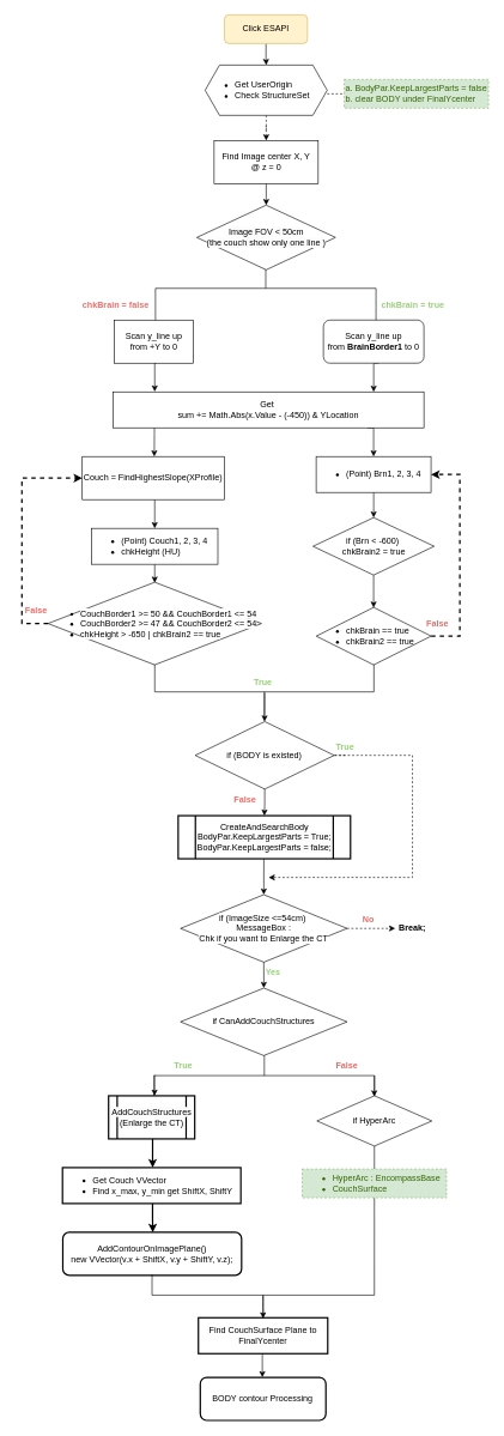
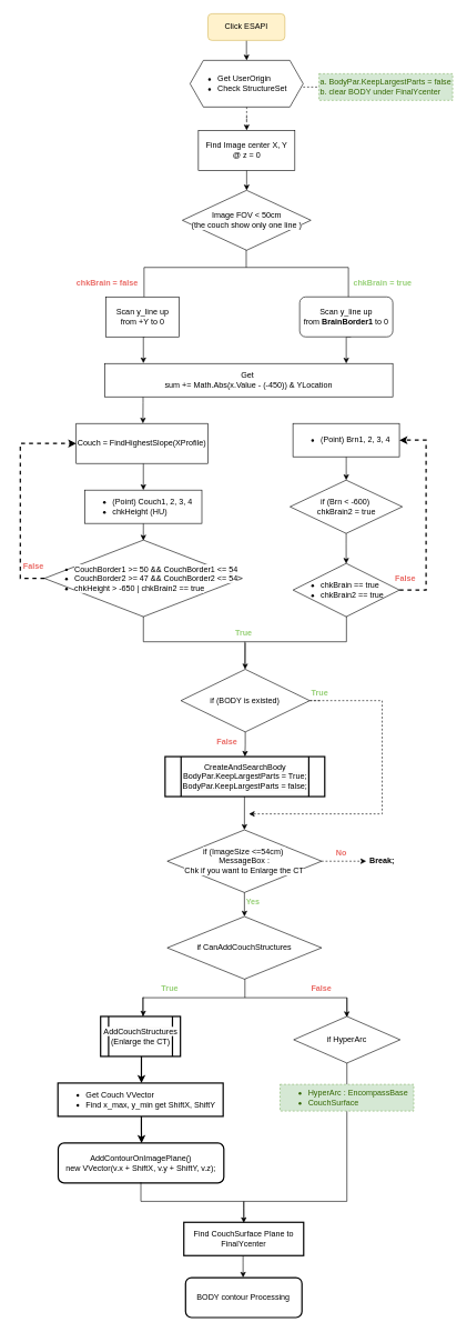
  <mxCell id="0" />
  <mxCell id="1" parent="0" />
  <mxCell id="2" value="" style="edgeStyle=orthogonalEdgeStyle;rounded=0;orthogonalLoop=1;jettySize=auto;html=1;dashed=1;" parent="1" source="3" target="5" edge="1"><mxGeometry relative="1" as="geometry" /></mxCell>
  <mxCell id="3" value="&lt;ul&gt;&lt;li&gt;Get UserOrigin&lt;/li&gt;&lt;li style=&quot;&quot;&gt;Check StructureSet&amp;nbsp;&lt;/li&gt;&lt;/ul&gt;" style="shape=hexagon;perimeter=hexagonPerimeter2;whiteSpace=wrap;html=1;fixedSize=1;align=left;" parent="1" vertex="1"><mxGeometry x="285.25" y="90" width="170" height="70" as="geometry" /></mxCell>
  <mxCell id="4" value="" style="edgeStyle=orthogonalEdgeStyle;rounded=0;orthogonalLoop=1;jettySize=auto;html=1;" parent="1" source="5" target="19" edge="1"><mxGeometry relative="1" as="geometry" /></mxCell>
  <mxCell id="5" value="Find Image center X, Y &lt;br&gt;@ z = 0" style="whiteSpace=wrap;html=1;align=center;" parent="1" vertex="1"><mxGeometry x="297.75" y="195" width="145" height="60" as="geometry" /></mxCell>
  <mxCell id="6" value="" style="strokeWidth=1;html=1;shape=mxgraph.flowchart.annotation_2;align=left;labelPosition=right;pointerEvents=1;rotation=90;" parent="1" vertex="1"><mxGeometry x="313.72" y="247.21" width="111.87" height="307.19" as="geometry" /></mxCell>
  <mxCell id="7" value="" style="edgeStyle=orthogonalEdgeStyle;rounded=0;orthogonalLoop=1;jettySize=auto;html=1;entryX=0.134;entryY=-0.008;entryDx=0;entryDy=0;entryPerimeter=0;exitX=0.533;exitY=0.99;exitDx=0;exitDy=0;exitPerimeter=0;" parent="1" source="8" target="15" edge="1"><mxGeometry relative="1" as="geometry"><mxPoint x="218" y="505" as="sourcePoint" /><mxPoint x="217.76" y="547.16" as="targetPoint" /><Array as="points"><mxPoint x="215" y="504" /></Array></mxGeometry></mxCell>
  <mxCell id="8" value="Scan y_line up &lt;br&gt;from +Y to 0" style="rounded=0;whiteSpace=wrap;html=1;" parent="1" vertex="1"><mxGeometry x="159" y="445" width="110" height="60" as="geometry" /></mxCell>
  <mxCell id="9" value="chkBrain = true" style="text;whiteSpace=wrap;html=1;fontColor=#97D077;fontStyle=1" parent="1" vertex="1"><mxGeometry x="529" y="411" width="110" height="20" as="geometry" /></mxCell>
  <mxCell id="10" value="chkBrain = false" style="text;whiteSpace=wrap;html=1;align=right;fontColor=#EA6B66;fontStyle=1" parent="1" vertex="1"><mxGeometry x="109" y="411" width="100" height="20" as="geometry" /></mxCell>
  <mxCell id="11" value="" style="edgeStyle=orthogonalEdgeStyle;rounded=0;orthogonalLoop=1;jettySize=auto;html=1;exitX=0.551;exitY=1;exitDx=0;exitDy=0;exitPerimeter=0;" parent="1" source="12" target="15" edge="1"><mxGeometry relative="1" as="geometry"><mxPoint x="520" y="505" as="sourcePoint" /><mxPoint x="520" y="545" as="targetPoint" /><Array as="points"><mxPoint x="520" y="505" /></Array></mxGeometry></mxCell>
  <mxCell id="12" value="Scan y_line up &lt;br&gt;from &lt;b&gt;BrainBorder1&lt;/b&gt; to 0" style="whiteSpace=wrap;html=1;rounded=1;" parent="1" vertex="1"><mxGeometry x="450" y="445" width="140" height="60" as="geometry" /></mxCell>
  <mxCell id="13" value="" style="edgeStyle=orthogonalEdgeStyle;rounded=0;orthogonalLoop=1;jettySize=auto;html=1;exitX=0.133;exitY=0.998;exitDx=0;exitDy=0;exitPerimeter=0;entryX=0.31;entryY=0;entryDx=0;entryDy=0;entryPerimeter=0;" parent="1" source="15" edge="1"><mxGeometry relative="1" as="geometry"><mxPoint x="211.48" y="603.8" as="sourcePoint" /><mxPoint x="214.38" y="635" as="targetPoint" /><Array as="points"><mxPoint x="215" y="604" /><mxPoint x="214" y="604" /></Array></mxGeometry></mxCell>
- <mxCell id="14" style="edgeStyle=orthogonalEdgeStyle;rounded=0;orthogonalLoop=1;jettySize=auto;html=1;entryX=0.5;entryY=0;entryDx=0;entryDy=0;exitX=0.819;exitY=1.002;exitDx=0;exitDy=0;exitPerimeter=0;" parent="1" source="15" target="28" edge="1"><mxGeometry relative="1" as="geometry"><mxPoint x="499" y="605" as="sourcePoint" /><mxPoint x="485.92" y="634.2" as="targetPoint" /><Array as="points"><mxPoint x="520" y="595" /></Array></mxGeometry></mxCell>
  <mxCell id="15" value="Get&amp;nbsp;&lt;br&gt;sum += Math.Abs(x.Value - (-450)) &amp;amp; YLocation" style="rounded=0;whiteSpace=wrap;html=1;" parent="1" vertex="1"><mxGeometry x="157" y="545" width="433" height="50" as="geometry" /></mxCell>
  <mxCell id="16" value="" style="strokeWidth=1;html=1;shape=mxgraph.flowchart.annotation_2;align=left;labelPosition=right;pointerEvents=1;rotation=-90;" parent="1" vertex="1"><mxGeometry x="328.24" y="810" width="78.91" height="305.25" as="geometry" /></mxCell>
  <mxCell id="17" value="" style="edgeStyle=orthogonalEdgeStyle;rounded=0;orthogonalLoop=1;jettySize=auto;html=1;" parent="1" edge="1"><mxGeometry relative="1" as="geometry"><mxPoint x="215" y="785" as="sourcePoint" /><mxPoint x="215" y="810.654" as="targetPoint" /><Array as="points"><mxPoint x="215" y="795" /><mxPoint x="215" y="795" /></Array></mxGeometry></mxCell>
  <mxCell id="18" value="&lt;ul&gt;&lt;li&gt;(Point) Couch1, 2, 3, 4&amp;nbsp;&lt;/li&gt;&lt;li&gt;chkHeight (HU)&lt;/li&gt;&lt;/ul&gt;" style="rounded=0;whiteSpace=wrap;html=1;align=left;" parent="1" vertex="1"><mxGeometry x="127.03" y="735" width="175.94" height="50" as="geometry" /></mxCell>
  <mxCell id="19" value="&lt;span style=&quot;color: rgb(0, 0, 0); font-family: Helvetica; font-size: 12px; font-style: normal; font-variant-ligatures: normal; font-variant-caps: normal; font-weight: 400; letter-spacing: normal; orphans: 2; text-align: left; text-indent: 0px; text-transform: none; widows: 2; word-spacing: 0px; -webkit-text-stroke-width: 0px; background-color: rgb(251, 251, 251); text-decoration-thickness: initial; text-decoration-style: initial; text-decoration-color: initial; float: none; display: inline !important;&quot;&gt;Image FOV &amp;lt; 50cm&lt;/span&gt;&lt;br style=&quot;border-color: var(--border-color); color: rgb(0, 0, 0); font-family: Helvetica; font-size: 12px; font-style: normal; font-variant-ligatures: normal; font-variant-caps: normal; font-weight: 400; letter-spacing: normal; orphans: 2; text-align: left; text-indent: 0px; text-transform: none; widows: 2; word-spacing: 0px; -webkit-text-stroke-width: 0px; background-color: rgb(251, 251, 251); text-decoration-thickness: initial; text-decoration-style: initial; text-decoration-color: initial;&quot;&gt;&lt;span style=&quot;color: rgb(0, 0, 0); font-family: Helvetica; font-size: 12px; font-style: normal; font-variant-ligatures: normal; font-variant-caps: normal; font-weight: 400; letter-spacing: normal; orphans: 2; text-align: left; text-indent: 0px; text-transform: none; widows: 2; word-spacing: 0px; -webkit-text-stroke-width: 0px; background-color: rgb(251, 251, 251); text-decoration-thickness: initial; text-decoration-style: initial; text-decoration-color: initial; float: none; display: inline !important;&quot;&gt;(the couch show only one line )&lt;/span&gt;" style="rhombus;whiteSpace=wrap;html=1;" parent="1" vertex="1"><mxGeometry x="273.66" y="285" width="193.19" height="90" as="geometry" /></mxCell>
  <mxCell id="20" value="" style="edgeStyle=orthogonalEdgeStyle;rounded=0;orthogonalLoop=1;jettySize=auto;html=1;" parent="1" edge="1"><mxGeometry relative="1" as="geometry"><Array as="points"><mxPoint x="520" y="815" /><mxPoint x="520" y="815" /></Array><mxPoint x="519.907" y="799.992" as="sourcePoint" /><mxPoint x="519.907" y="845.453" as="targetPoint" /></mxGeometry></mxCell>
  <mxCell id="21" value="if (Brn &amp;lt; -600)&amp;nbsp; &lt;br&gt;chkBrain2 = true" style="rhombus;whiteSpace=wrap;html=1;align=center;rounded=0;verticalAlign=middle;" parent="1" vertex="1"><mxGeometry x="435.5" y="720" width="168.75" height="80" as="geometry" /></mxCell>
  <mxCell id="22" value="" style="edgeStyle=orthogonalEdgeStyle;rounded=0;orthogonalLoop=1;jettySize=auto;html=1;" parent="1" edge="1"><mxGeometry relative="1" as="geometry"><mxPoint x="215" y="695" as="sourcePoint" /><mxPoint x="215" y="735" as="targetPoint" /><Array as="points"><mxPoint x="215" y="725" /><mxPoint x="215" y="725" /></Array></mxGeometry></mxCell>
  <mxCell id="23" value="Couch = FindHighestSlope(XProfile)" style="whiteSpace=wrap;html=1;rounded=0;" parent="1" vertex="1"><mxGeometry x="114.09" y="635" width="198" height="60" as="geometry" /></mxCell>
  <mxCell id="24" style="edgeStyle=orthogonalEdgeStyle;rounded=0;orthogonalLoop=1;jettySize=auto;html=1;entryX=0;entryY=0.5;entryDx=0;entryDy=0;dashed=1;strokeWidth=2;" parent="1" source="25" target="23" edge="1"><mxGeometry relative="1" as="geometry"><Array as="points"><mxPoint x="30" y="867" /><mxPoint x="30" y="665" /></Array></mxGeometry></mxCell>
  <mxCell id="25" value="&lt;div style=&quot;text-align: left;&quot;&gt;&lt;ul&gt;&lt;li&gt;&lt;span style=&quot;background-color: rgb(255, 255, 255);&quot;&gt;CouchBorder1 &amp;gt;= 50 &amp;amp;&amp;amp; CouchBorder1 &amp;lt;= 54&lt;/span&gt;&lt;/li&gt;&lt;li&gt;&lt;span style=&quot;background-color: rgb(255, 255, 255);&quot;&gt;CouchBorder2 &amp;gt;= 47 &amp;amp;&amp;amp; CouchBorder2 &amp;lt;= 54&lt;br&gt;&lt;/span&gt;&lt;/li&gt;&lt;li&gt;&lt;span style=&quot;background-color: rgb(255, 255, 255);&quot;&gt;chkHeight &amp;gt; -650 | chkBrain2 == true&lt;/span&gt;&lt;/li&gt;&lt;/ul&gt;&lt;/div&gt;" style="rhombus;whiteSpace=wrap;html=1;rounded=0;" parent="1" vertex="1"><mxGeometry x="66.31" y="810" width="297.38" height="115" as="geometry" /></mxCell>
  <mxCell id="26" style="edgeStyle=orthogonalEdgeStyle;rounded=0;orthogonalLoop=1;jettySize=auto;html=1;strokeWidth=2;" parent="1" edge="1"><mxGeometry relative="1" as="geometry"><mxPoint x="212.06" y="1625" as="targetPoint" /><mxPoint x="208.2" y="1580" as="sourcePoint" /><Array as="points"><mxPoint x="212.06" y="1580" /></Array></mxGeometry></mxCell>
  <mxCell id="27" value="" style="edgeStyle=orthogonalEdgeStyle;rounded=0;orthogonalLoop=1;jettySize=auto;html=1;" parent="1" edge="1"><mxGeometry relative="1" as="geometry"><Array as="points"><mxPoint x="520" y="695" /><mxPoint x="520" y="695" /></Array><mxPoint x="520" y="685" as="sourcePoint" /><mxPoint x="520" y="720.044" as="targetPoint" /></mxGeometry></mxCell>
  <mxCell id="28" value="&lt;ul&gt;&lt;li&gt;(Point)&amp;nbsp;Brn1, 2, 3, 4&amp;nbsp;&lt;/li&gt;&lt;/ul&gt;" style="rounded=0;whiteSpace=wrap;html=1;align=left;" parent="1" vertex="1"><mxGeometry x="439.88" y="635" width="160" height="50" as="geometry" /></mxCell>
  <mxCell id="29" style="edgeStyle=orthogonalEdgeStyle;rounded=0;orthogonalLoop=1;jettySize=auto;html=1;entryX=1;entryY=0.5;entryDx=0;entryDy=0;dashed=1;strokeWidth=2;" parent="1" source="30" target="28" edge="1"><mxGeometry relative="1" as="geometry"><mxPoint x="680" y="655" as="targetPoint" /><Array as="points"><mxPoint x="640" y="885" /><mxPoint x="640" y="660" /></Array></mxGeometry></mxCell>
  <mxCell id="30" value="&lt;ul&gt;&lt;li&gt;&lt;span style=&quot;background-color: initial;&quot;&gt;chkBrain == true&lt;/span&gt;&lt;/li&gt;&lt;li&gt;chkBrain2 == true&lt;/li&gt;&lt;/ul&gt;" style="rhombus;whiteSpace=wrap;html=1;rounded=0;align=left;" parent="1" vertex="1"><mxGeometry x="440" y="845" width="160" height="80" as="geometry" /></mxCell>
  <mxCell id="31" style="edgeStyle=orthogonalEdgeStyle;rounded=0;orthogonalLoop=1;jettySize=auto;html=1;entryX=0.493;entryY=0.002;entryDx=0;entryDy=0;entryPerimeter=0;strokeWidth=2;" parent="1" edge="1"><mxGeometry relative="1" as="geometry"><mxPoint x="212.034" y="1675" as="sourcePoint" /><mxPoint x="212.29" y="1715.12" as="targetPoint" /><Array as="points"><mxPoint x="212.06" y="1695" /><mxPoint x="212.06" y="1695" /></Array></mxGeometry></mxCell>
  <mxCell id="32" value="&lt;ul&gt;&lt;li style=&quot;&quot;&gt;Get Couch VVector&lt;/li&gt;&lt;li style=&quot;&quot;&gt;Find x_max, y_min get ShiftX, ShiftY&lt;/li&gt;&lt;/ul&gt;" style="rounded=0;whiteSpace=wrap;html=1;align=left;strokeWidth=2;" parent="1" vertex="1"><mxGeometry x="86.55" y="1625" width="248.4" height="50" as="geometry" /></mxCell>
  <mxCell id="33" value="&lt;span style=&quot;color: rgb(0, 0, 0); font-family: Helvetica; font-size: 12px; font-style: normal; font-variant-ligatures: normal; font-variant-caps: normal; font-weight: 400; letter-spacing: normal; orphans: 2; text-align: center; text-indent: 0px; text-transform: none; widows: 2; word-spacing: 0px; -webkit-text-stroke-width: 0px; background-color: rgb(251, 251, 251); text-decoration-thickness: initial; text-decoration-style: initial; text-decoration-color: initial; float: none; display: inline !important;&quot;&gt;AddCouchStructures&lt;br&gt;(Enlarge the CT)&lt;br&gt;&lt;/span&gt;" style="shape=process;whiteSpace=wrap;html=1;backgroundOutline=1;strokeWidth=2;" parent="1" vertex="1"><mxGeometry x="150.75" y="1525" width="120" height="60" as="geometry" /></mxCell>
  <mxCell id="34" value="AddContourOnImagePlane() &lt;br&gt;new VVector(v.x + ShiftX, v.y + ShiftY, v.z);" style="rounded=1;whiteSpace=wrap;html=1;strokeWidth=2;" parent="1" vertex="1"><mxGeometry x="87" y="1715" width="249" height="60" as="geometry" /></mxCell>
  <mxCell id="35" value="" style="edgeStyle=orthogonalEdgeStyle;rounded=0;orthogonalLoop=1;jettySize=auto;html=1;" parent="1" source="36" target="3" edge="1"><mxGeometry relative="1" as="geometry" /></mxCell>
  <mxCell id="36" value="Click ESAPI" style="rounded=1;whiteSpace=wrap;html=1;fillColor=#fff2cc;strokeColor=#d6b656;" parent="1" vertex="1"><mxGeometry x="312.09" y="20" width="115.66" height="40" as="geometry" /></mxCell>
  <mxCell id="37" value="True" style="text;html=1;strokeColor=none;fillColor=none;align=center;verticalAlign=middle;whiteSpace=wrap;rounded=0;fontColor=#97D077;fontStyle=1" parent="1" vertex="1"><mxGeometry x="335.94" y="935" width="60" height="30" as="geometry" /></mxCell>
  <mxCell id="38" value="False" style="text;html=1;strokeColor=none;fillColor=none;align=center;verticalAlign=middle;whiteSpace=wrap;rounded=0;fontColor=#EA6B66;fontStyle=1" parent="1" vertex="1"><mxGeometry x="579" y="852.5" width="60" height="30" as="geometry" /></mxCell>
  <mxCell id="39" value="False" style="text;html=1;strokeColor=none;fillColor=none;align=center;verticalAlign=middle;whiteSpace=wrap;rounded=0;fontColor=#EA6B66;fontStyle=1" parent="1" vertex="1"><mxGeometry x="20" y="835" width="60" height="30" as="geometry" /></mxCell>
  <mxCell id="40" style="edgeStyle=orthogonalEdgeStyle;rounded=0;orthogonalLoop=1;jettySize=auto;html=1;dashed=1;startArrow=none;startFill=0;endArrow=none;endFill=0;strokeWidth=1;" parent="1" edge="1"><mxGeometry relative="1" as="geometry"><mxPoint x="480" y="130" as="targetPoint" /><mxPoint x="455.25" y="130" as="sourcePoint" /></mxGeometry></mxCell>
  <mxCell id="41" value="&lt;span style=&quot;background-color: initial;&quot;&gt;a. BodyPar.KeepLargestParts = false&lt;/span&gt;&lt;br&gt;&lt;span style=&quot;background-color: initial;&quot;&gt;b. clear BODY under FinalYcenter&amp;nbsp;&lt;/span&gt;" style="rounded=0;whiteSpace=wrap;html=1;dashed=1;strokeWidth=1;align=left;fillColor=#d5e8d4;strokeColor=#82b366;fontColor=#336600;" parent="1" vertex="1"><mxGeometry x="479" y="110" width="201" height="40" as="geometry" /></mxCell>
  <mxCell id="42" value="True" style="text;html=1;strokeColor=none;fillColor=none;align=center;verticalAlign=middle;whiteSpace=wrap;rounded=0;fontColor=#97D077;fontStyle=1" vertex="1" parent="1"><mxGeometry x="434.75" y="1025" width="91" height="30" as="geometry" /></mxCell>
  <mxCell id="43" value="False" style="text;html=1;strokeColor=none;fillColor=none;align=center;verticalAlign=middle;whiteSpace=wrap;rounded=0;fontColor=#EA6B66;fontStyle=1" vertex="1" parent="1"><mxGeometry x="285.82" y="1098" width="110.12" height="30" as="geometry" /></mxCell>
  <mxCell id="44" value="" style="endArrow=classic;html=1;rounded=0;" edge="1" parent="1"><mxGeometry width="50" height="50" relative="1" as="geometry"><mxPoint x="368.2" y="964" as="sourcePoint" /><mxPoint x="368" y="1004" as="targetPoint" /></mxGeometry></mxCell>
  <mxCell id="45" value="&lt;span style=&quot;orphans: 2; text-align: center; text-indent: 0px; widows: 2; background-color: rgb(251, 251, 251); text-decoration-thickness: initial; text-decoration-style: initial; text-decoration-color: initial; float: none; display: inline !important;&quot;&gt;CreateAndSearchBody&lt;br&gt;BodyPar.KeepLargestParts = True;&lt;br&gt;BodyPar.KeepLargestParts = false;&lt;br&gt;&lt;/span&gt;" style="shape=process;whiteSpace=wrap;html=1;backgroundOutline=1;strokeWidth=2;" vertex="1" parent="1"><mxGeometry x="247.7" y="1135" width="240" height="60" as="geometry" /></mxCell>
  <mxCell id="46" value="&lt;span style=&quot;background-color: rgb(255, 255, 255);&quot;&gt;if (ImageSize &amp;lt;=54cm)&amp;nbsp; &lt;br&gt;MessageBox : &lt;br&gt;Chk if you want to Enlarge the CT&lt;/span&gt;" style="rhombus;whiteSpace=wrap;html=1;align=center;rounded=0;verticalAlign=middle;" vertex="1" parent="1"><mxGeometry x="250.97" y="1245" width="231.94" height="94" as="geometry" /></mxCell>
  <mxCell id="47" value="" style="endArrow=classic;html=1;rounded=0;exitX=1;exitY=0.5;exitDx=0;exitDy=0;dashed=1;" edge="1" parent="1"><mxGeometry width="50" height="50" relative="1" as="geometry"><mxPoint x="482.91" y="1292" as="sourcePoint" /><mxPoint x="550" y="1292" as="targetPoint" /></mxGeometry></mxCell>
  <mxCell id="48" value="No" style="text;html=1;strokeColor=none;fillColor=none;align=center;verticalAlign=middle;whiteSpace=wrap;rounded=0;fontColor=#EA6B66;fontStyle=1" vertex="1" parent="1"><mxGeometry x="482.91" y="1264.23" width="60" height="30" as="geometry" /></mxCell>
  <mxCell id="49" value="&lt;font color=&quot;#000000&quot;&gt;Break;&lt;/font&gt;" style="text;html=1;strokeColor=none;fillColor=none;align=center;verticalAlign=middle;whiteSpace=wrap;rounded=0;fontColor=#EA6B66;fontStyle=1" vertex="1" parent="1"><mxGeometry x="544.25" y="1277" width="60" height="30" as="geometry" /></mxCell>
  <mxCell id="50" value="" style="endArrow=classic;html=1;rounded=0;entryX=0.5;entryY=0;entryDx=0;entryDy=0;" edge="1" parent="1" target="46"><mxGeometry width="50" height="50" relative="1" as="geometry"><mxPoint x="367" y="1195" as="sourcePoint" /><mxPoint x="367" y="1222" as="targetPoint" /></mxGeometry></mxCell>
  <mxCell id="51" value="" style="endArrow=classic;html=1;rounded=0;exitX=0.5;exitY=1;exitDx=0;exitDy=0;" edge="1" parent="1" source="46"><mxGeometry width="50" height="50" relative="1" as="geometry"><mxPoint x="340" y="1345" as="sourcePoint" /><mxPoint x="367" y="1375" as="targetPoint" /></mxGeometry></mxCell>
  <mxCell id="52" value="&lt;font color=&quot;#97d077&quot;&gt;Yes&lt;/font&gt;" style="text;html=1;strokeColor=none;fillColor=none;align=center;verticalAlign=middle;whiteSpace=wrap;rounded=0;fontColor=#EA6B66;fontStyle=1" vertex="1" parent="1"><mxGeometry x="350" y="1339.13" width="60" height="30" as="geometry" /></mxCell>
  <mxCell id="53" value="&lt;span style=&quot;background-color: rgb(255, 255, 255);&quot;&gt;if&amp;nbsp;&lt;/span&gt;CanAddCouchStructures" style="rhombus;whiteSpace=wrap;html=1;align=center;rounded=0;verticalAlign=middle;" vertex="1" parent="1"><mxGeometry x="250.97" y="1375" width="231.94" height="94" as="geometry" /></mxCell>
  <mxCell id="54" style="edgeStyle=orthogonalEdgeStyle;rounded=0;orthogonalLoop=1;jettySize=auto;html=1;dashed=1;strokeWidth=1;" edge="1" parent="1"><mxGeometry relative="1" as="geometry"><mxPoint x="373.69" y="1221" as="targetPoint" /><Array as="points"><mxPoint x="377" y="1051" /><mxPoint x="574" y="1051" /><mxPoint x="574" y="1221" /></Array><mxPoint x="480" y="1051" as="sourcePoint" /></mxGeometry></mxCell>
  <mxCell id="55" value="" style="edgeStyle=orthogonalEdgeStyle;rounded=0;orthogonalLoop=1;jettySize=auto;html=1;" edge="1" parent="1" source="56" target="45"><mxGeometry relative="1" as="geometry" /></mxCell>
  <mxCell id="56" value="&lt;span style=&quot;background-color: rgb(255, 255, 255);&quot;&gt;if (BODY is existed)&lt;/span&gt;" style="rhombus;whiteSpace=wrap;html=1;align=center;rounded=0;verticalAlign=middle;" vertex="1" parent="1"><mxGeometry x="271.44" y="1004" width="193.63" height="94" as="geometry" /></mxCell>
  <mxCell id="57" value="" style="strokeWidth=1;html=1;shape=mxgraph.flowchart.annotation_2;align=left;labelPosition=right;pointerEvents=1;rotation=90;" vertex="1" parent="1"><mxGeometry x="339.49" y="1343.28" width="56.42" height="307.19" as="geometry" /></mxCell>
  <mxCell id="58" value="True" style="text;html=1;strokeColor=none;fillColor=none;align=center;verticalAlign=middle;whiteSpace=wrap;rounded=0;fontColor=#97D077;fontStyle=1" vertex="1" parent="1"><mxGeometry x="225.25" y="1469" width="60" height="30" as="geometry" /></mxCell>
  <mxCell id="59" value="False" style="text;html=1;strokeColor=none;fillColor=none;align=center;verticalAlign=middle;whiteSpace=wrap;rounded=0;fontColor=#EA6B66;fontStyle=1" vertex="1" parent="1"><mxGeometry x="427.75" y="1469" width="110.12" height="30" as="geometry" /></mxCell>
  <mxCell id="60" value="&lt;span style=&quot;background-color: rgb(255, 255, 255);&quot;&gt;if HyperArc&lt;/span&gt;" style="rhombus;whiteSpace=wrap;html=1;align=center;rounded=0;verticalAlign=middle;" vertex="1" parent="1"><mxGeometry x="441" y="1525" width="160" height="70" as="geometry" /></mxCell>
  <mxCell id="61" value="" style="strokeWidth=1;html=1;shape=mxgraph.flowchart.annotation_2;align=left;labelPosition=right;pointerEvents=1;rotation=-90;" vertex="1" parent="1"><mxGeometry x="337.2" y="1647.7" width="57.9" height="309.67" as="geometry" /></mxCell>
  <mxCell id="62" value="" style="endArrow=none;html=1;rounded=0;entryX=0.5;entryY=1;entryDx=0;entryDy=0;exitX=0.5;exitY=0;exitDx=0;exitDy=0;" edge="1" parent="1" source="70" target="60"><mxGeometry width="50" height="50" relative="1" as="geometry"><mxPoint x="300" y="1565" as="sourcePoint" /><mxPoint x="350" y="1515" as="targetPoint" /></mxGeometry></mxCell>
  <mxCell id="63" style="edgeStyle=orthogonalEdgeStyle;rounded=0;orthogonalLoop=1;jettySize=auto;html=1;" edge="1" parent="1"><mxGeometry relative="1" as="geometry"><mxPoint x="364.94" y="1917" as="targetPoint" /><mxPoint x="364.917" y="1877" as="sourcePoint" /><Array as="points"><mxPoint x="365" y="1895" /><mxPoint x="365" y="1895" /></Array></mxGeometry></mxCell>
  <mxCell id="64" value="&lt;span style=&quot;background-color: initial;&quot;&gt;Find CouchSurface Plane to FinalYcenter&lt;/span&gt;" style="rounded=0;whiteSpace=wrap;html=1;align=center;strokeWidth=2;" vertex="1" parent="1"><mxGeometry x="275.86" y="1834" width="180.14" height="50" as="geometry" /></mxCell>
  <mxCell id="65" value="BODY contour Processing" style="rounded=1;whiteSpace=wrap;html=1;strokeWidth=2;" vertex="1" parent="1"><mxGeometry x="278.47" y="1917" width="174.94" height="60" as="geometry" /></mxCell>
  <mxCell id="66" value="" style="endArrow=classic;html=1;rounded=0;entryX=0.5;entryY=0;entryDx=0;entryDy=0;exitX=0.495;exitY=0.501;exitDx=0;exitDy=0;exitPerimeter=0;" edge="1" parent="1"><mxGeometry width="50" height="50" relative="1" as="geometry"><mxPoint x="214.77" y="1496" as="sourcePoint" /><mxPoint x="214.77" y="1525" as="targetPoint" /></mxGeometry></mxCell>
  <mxCell id="67" value="" style="endArrow=classic;html=1;rounded=0;entryX=0.5;entryY=0;entryDx=0;entryDy=0;exitX=0.495;exitY=0.501;exitDx=0;exitDy=0;exitPerimeter=0;" edge="1" parent="1"><mxGeometry width="50" height="50" relative="1" as="geometry"><mxPoint x="520.77" y="1497" as="sourcePoint" /><mxPoint x="520.77" y="1526" as="targetPoint" /></mxGeometry></mxCell>
  <mxCell id="68" style="edgeStyle=orthogonalEdgeStyle;rounded=0;orthogonalLoop=1;jettySize=auto;html=1;exitX=0.494;exitY=0.499;exitDx=0;exitDy=0;exitPerimeter=0;" edge="1" parent="1" source="61"><mxGeometry relative="1" as="geometry"><mxPoint x="365.97" y="1835" as="targetPoint" /><mxPoint x="366" y="1805" as="sourcePoint" /><Array as="points"><mxPoint x="366" y="1813" /></Array></mxGeometry></mxCell>
  <mxCell id="69" value="" style="endArrow=none;html=1;rounded=0;entryX=0.5;entryY=1;entryDx=0;entryDy=0;exitX=1;exitY=1;exitDx=0;exitDy=0;exitPerimeter=0;" edge="1" parent="1" source="61" target="70"><mxGeometry width="50" height="50" relative="1" as="geometry"><mxPoint x="521" y="1774" as="sourcePoint" /><mxPoint x="521" y="1595" as="targetPoint" /></mxGeometry></mxCell>
  <mxCell id="70" value="&lt;ul&gt;&lt;li&gt;HyperArc :&amp;nbsp;EncompassBase&lt;/li&gt;&lt;li&gt;CouchSurface&lt;/li&gt;&lt;/ul&gt;" style="rounded=0;whiteSpace=wrap;html=1;dashed=1;strokeWidth=1;align=left;fillColor=#d5e8d4;strokeColor=#82b366;fontColor=#336600;" vertex="1" parent="1"><mxGeometry x="420.5" y="1627" width="201" height="40" as="geometry" /></mxCell>
